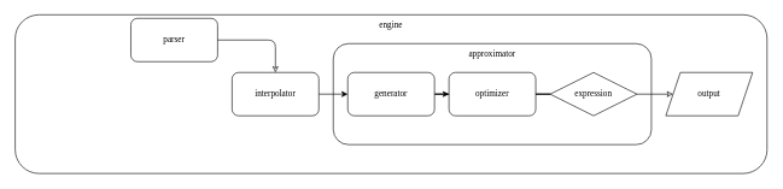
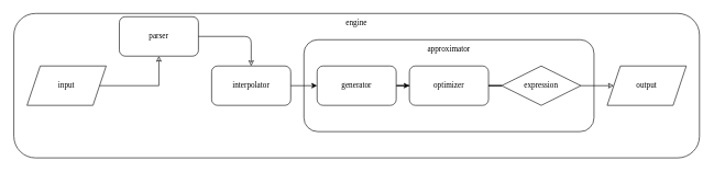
  <mxCell id="0" />
  <mxCell id="1" parent="0" />
  <mxCell id="2" value="&lt;div&gt;engine&lt;/div&gt;&lt;div&gt;&lt;br&gt;&lt;/div&gt;" style="rounded=1;whiteSpace=wrap;html=1;fillColor=none;align=center;fontColor=light-dark(#000000,#FFFFFF);verticalAlign=top;spacingTop=0;fontFamily=Jetbrains Mono;fontSize=12;fillOpacity=0;" parent="1" vertex="1"><mxGeometry x="20" y="20" width="1040" height="220" as="geometry" /></mxCell>
  <mxCell id="3" value="&lt;div&gt;approximator&lt;/div&gt;" style="rounded=1;whiteSpace=wrap;html=1;verticalAlign=top;fillColor=none;align=center;fontFamily=Jetbrains Mono;fontSize=12;fontColor=light-dark(#000000,#FFFFFF);fillOpacity=0;" parent="1" vertex="1"><mxGeometry x="460" y="60" width="440" height="140" as="geometry" /></mxCell>
  <mxCell id="4" value="" style="edgeStyle=orthogonalEdgeStyle;rounded=0;orthogonalLoop=1;jettySize=auto;html=1;fontSize=12;fontColor=light-dark(#000000,#FFFFFF);fillOpacity=0;fontFamily=Jetbrains Mono;" parent="1" source="5" target="10" edge="1"><mxGeometry relative="1" as="geometry" /></mxCell>
  <mxCell id="5" value="&lt;div&gt;expression&lt;/div&gt;" style="rhombus;whiteSpace=wrap;html=1;fontFamily=Jetbrains Mono;fontSize=12;fontColor=light-dark(#000000,#FFFFFF);fillOpacity=0;" parent="1" vertex="1"><mxGeometry x="760" y="100" width="120" height="60" as="geometry" /></mxCell>
  <mxCell id="6" value="" style="edgeStyle=orthogonalEdgeStyle;rounded=0;orthogonalLoop=1;jettySize=auto;html=1;" edge="1" parent="1" source="7" target="16"><mxGeometry relative="1" as="geometry" /></mxCell>
  <mxCell id="7" value="&lt;div&gt;interpolator&lt;/div&gt;" style="rounded=1;whiteSpace=wrap;html=1;fontFamily=Jetbrains Mono;fontSize=12;fontColor=light-dark(#000000,#FFFFFF);fillOpacity=0;" parent="1" vertex="1"><mxGeometry x="320" y="100" width="120" height="60" as="geometry" /></mxCell>
  <mxCell id="8" value="" style="edgeStyle=orthogonalEdgeStyle;rounded=1;orthogonalLoop=1;jettySize=auto;html=1;fontFamily=Jetbrains Mono;fontSize=12;fontColor=light-dark(#000000,#FFFFFF);fillOpacity=0;" parent="1" source="9" target="7" edge="1"><mxGeometry relative="1" as="geometry" /></mxCell>
  <mxCell id="9" value="parser" style="rounded=1;whiteSpace=wrap;html=1;fontFamily=Jetbrains Mono;fontSize=12;fontColor=light-dark(#000000,#FFFFFF);fillOpacity=0;" parent="1" vertex="1"><mxGeometry x="180" y="25" width="120" height="60" as="geometry" /></mxCell>
  <mxCell id="10" value="&lt;div&gt;output&lt;/div&gt;" style="shape=parallelogram;perimeter=parallelogramPerimeter;whiteSpace=wrap;html=1;fixedSize=1;fontSize=12;fontColor=light-dark(#000000,#FFFFFF);fillOpacity=0;fontFamily=Jetbrains Mono;" parent="1" vertex="1"><mxGeometry x="920" y="100" width="120" height="60" as="geometry" /></mxCell>
+ <mxCell id="11" value="" style="edgeStyle=orthogonalEdgeStyle;rounded=0;orthogonalLoop=1;jettySize=auto;html=1;fontSize=12;fontColor=light-dark(#000000,#FFFFFF);fillOpacity=0;fontFamily=Jetbrains Mono;" parent="1" source="12" target="9" edge="1"><mxGeometry relative="1" as="geometry" /></mxCell>
+ <mxCell id="12" value="input" style="shape=parallelogram;perimeter=parallelogramPerimeter;whiteSpace=wrap;html=1;fixedSize=1;fontSize=12;fontColor=light-dark(#000000,#FFFFFF);fillOpacity=0;fontFamily=Jetbrains Mono;" parent="1" vertex="1"><mxGeometry x="40" y="100" width="120" height="60" as="geometry" /></mxCell>
  <mxCell id="13" value="" style="edgeStyle=orthogonalEdgeStyle;rounded=0;orthogonalLoop=1;jettySize=auto;html=1;endArrow=none;" edge="1" parent="1" source="14" target="5"><mxGeometry relative="1" as="geometry" /></mxCell>
  <mxCell id="14" value="&lt;div&gt;optimizer&lt;/div&gt;" style="rounded=1;whiteSpace=wrap;html=1;fontFamily=Jetbrains Mono;fillColor=none;" vertex="1" parent="1"><mxGeometry x="620" y="100" width="120" height="60" as="geometry" /></mxCell>
  <mxCell id="15" value="" style="edgeStyle=orthogonalEdgeStyle;rounded=0;orthogonalLoop=1;jettySize=auto;html=1;" edge="1" parent="1" source="16" target="14"><mxGeometry relative="1" as="geometry" /></mxCell>
  <mxCell id="16" value="generator" style="rounded=1;whiteSpace=wrap;html=1;fontFamily=Jetbrains Mono;" vertex="1" parent="1"><mxGeometry x="480" y="100" width="120" height="60" as="geometry" /></mxCell>
